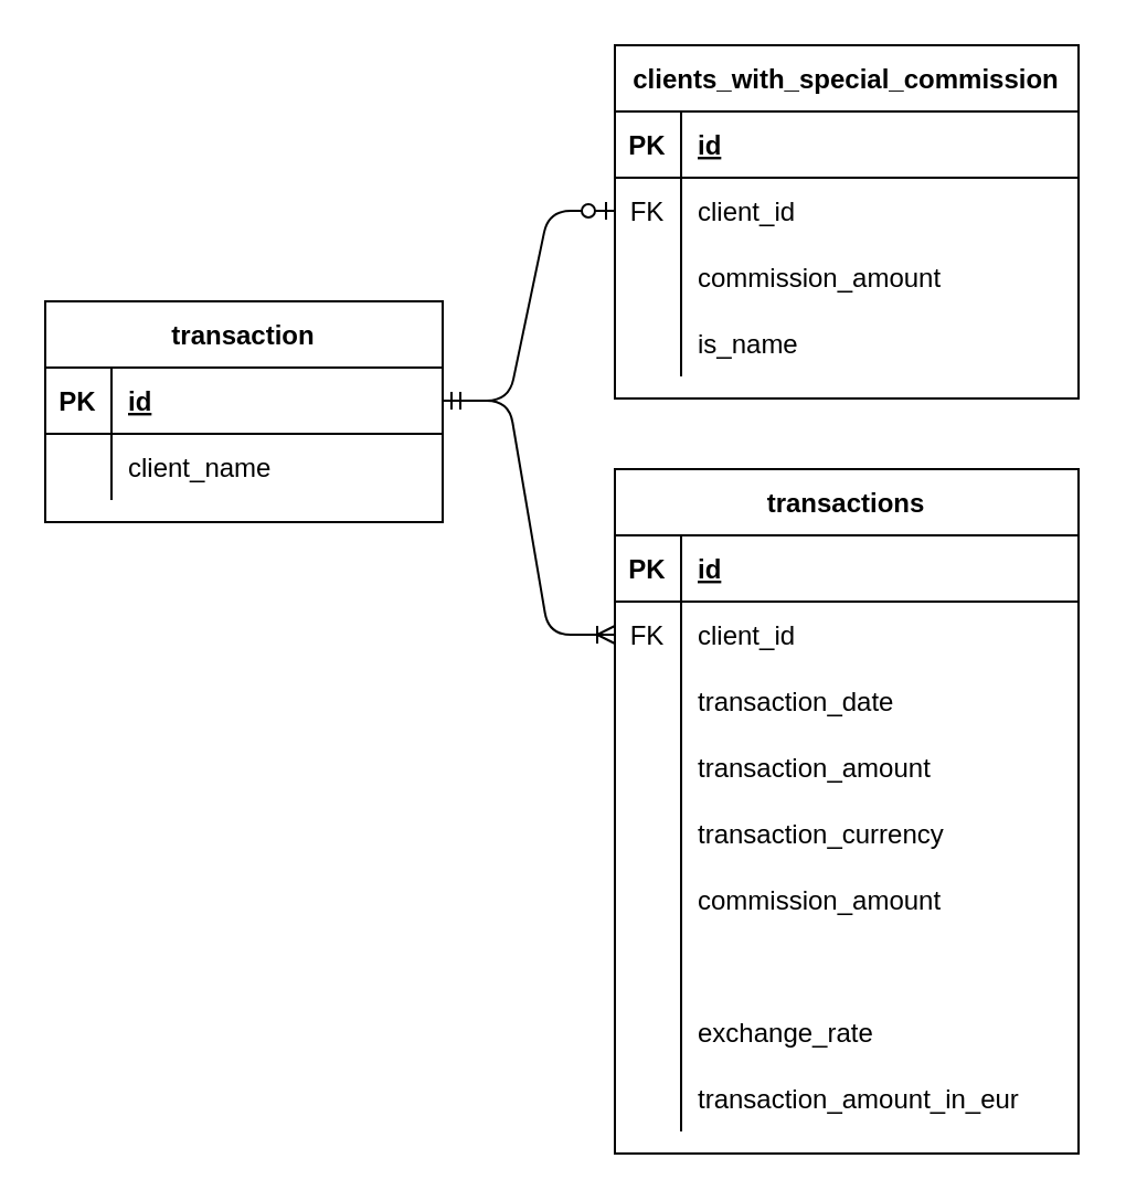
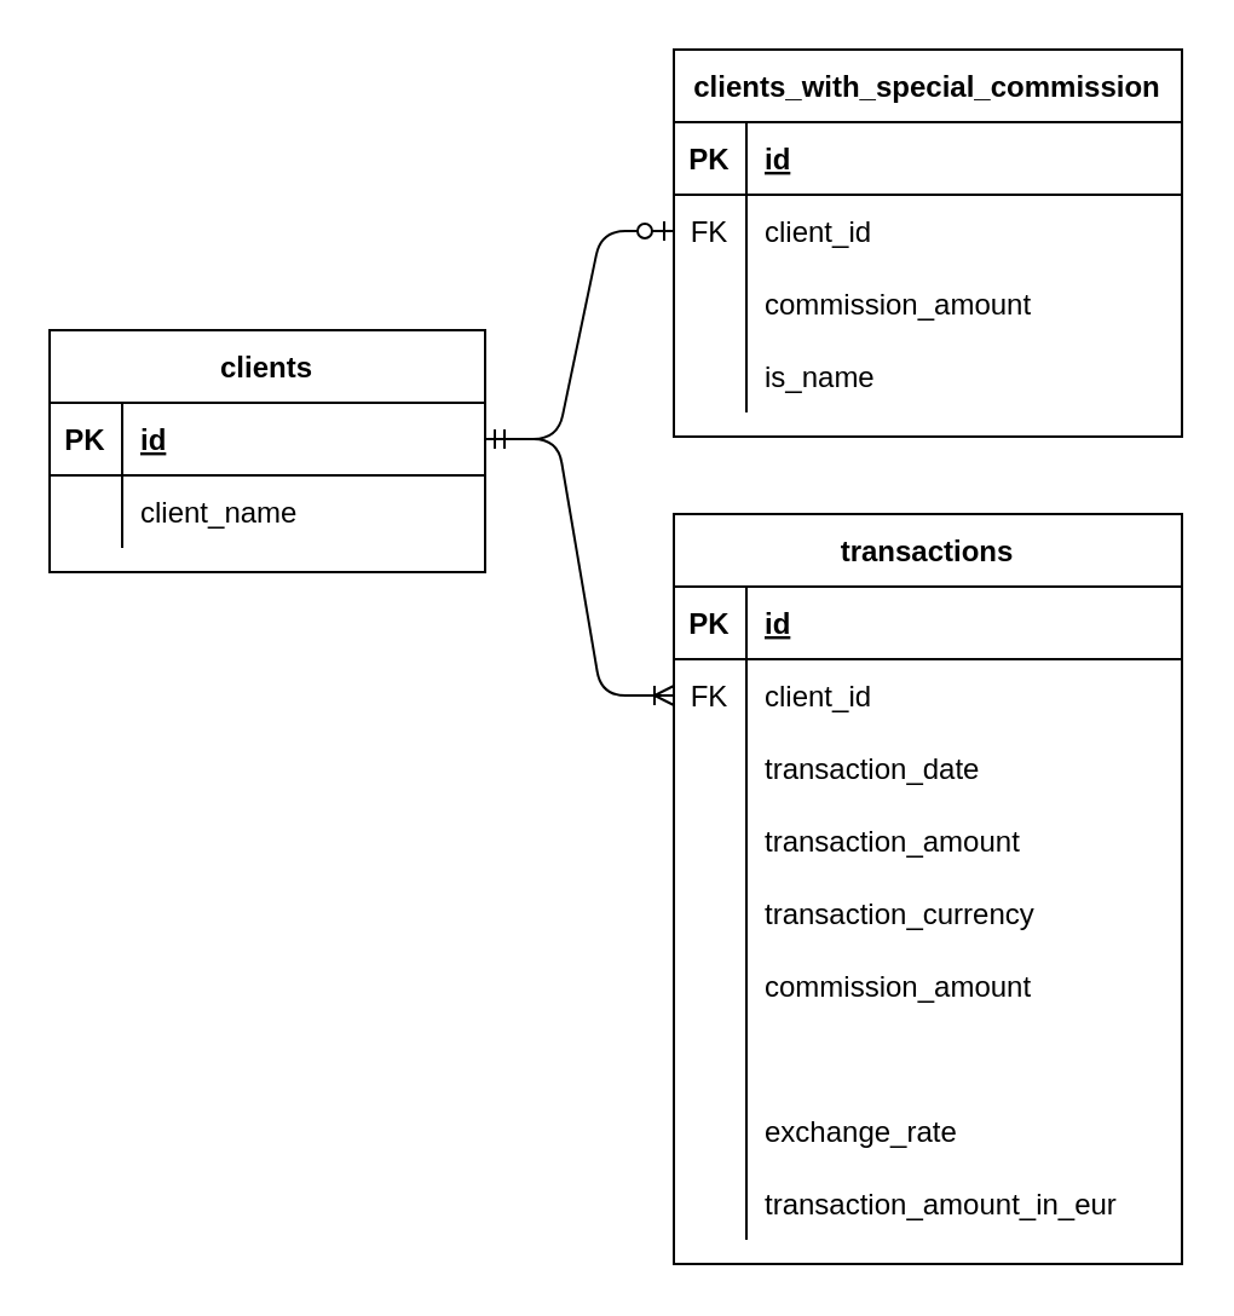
  <mxCell id="0" />
  <mxCell id="1" parent="0" />
- <mxCell id="2" value="transaction" style="shape=table;startSize=30;container=1;collapsible=1;childLayout=tableLayout;fixedRows=1;rowLines=0;fontStyle=1;align=center;resizeLast=1;" parent="1" vertex="1"><mxGeometry x="20" y="136" width="180" height="100" as="geometry" /></mxCell>
+ <mxCell id="2" value="clients" style="shape=table;startSize=30;container=1;collapsible=1;childLayout=tableLayout;fixedRows=1;rowLines=0;fontStyle=1;align=center;resizeLast=1;" parent="1" vertex="1"><mxGeometry x="20" y="136" width="180" height="100" as="geometry" /></mxCell>
  <mxCell id="3" value="" style="shape=partialRectangle;collapsible=0;dropTarget=0;pointerEvents=0;fillColor=none;top=0;left=0;bottom=1;right=0;points=[[0,0.5],[1,0.5]];portConstraint=eastwest;" parent="2" vertex="1"><mxGeometry y="30" width="180" height="30" as="geometry" /></mxCell>
  <mxCell id="4" value="PK" style="shape=partialRectangle;connectable=0;fillColor=none;top=0;left=0;bottom=0;right=0;fontStyle=1;overflow=hidden;" parent="3" vertex="1"><mxGeometry width="30" height="30" as="geometry" /></mxCell>
  <mxCell id="5" value="id" style="shape=partialRectangle;connectable=0;fillColor=none;top=0;left=0;bottom=0;right=0;align=left;spacingLeft=6;fontStyle=5;overflow=hidden;" parent="3" vertex="1"><mxGeometry x="30" width="150" height="30" as="geometry" /></mxCell>
  <mxCell id="6" value="" style="shape=partialRectangle;collapsible=0;dropTarget=0;pointerEvents=0;fillColor=none;top=0;left=0;bottom=0;right=0;points=[[0,0.5],[1,0.5]];portConstraint=eastwest;" parent="2" vertex="1"><mxGeometry y="60" width="180" height="30" as="geometry" /></mxCell>
  <mxCell id="7" value="" style="shape=partialRectangle;connectable=0;fillColor=none;top=0;left=0;bottom=0;right=0;editable=1;overflow=hidden;" parent="6" vertex="1"><mxGeometry width="30" height="30" as="geometry" /></mxCell>
  <mxCell id="8" value="client_name" style="shape=partialRectangle;connectable=0;fillColor=none;top=0;left=0;bottom=0;right=0;align=left;spacingLeft=6;overflow=hidden;" parent="6" vertex="1"><mxGeometry x="30" width="150" height="30" as="geometry" /></mxCell>
  <mxCell id="9" value="clients_with_special_commission" style="shape=table;startSize=30;container=1;collapsible=1;childLayout=tableLayout;fixedRows=1;rowLines=0;fontStyle=1;align=center;resizeLast=1;" parent="1" vertex="1"><mxGeometry x="278" y="20" width="210" height="160" as="geometry" /></mxCell>
  <mxCell id="10" value="" style="shape=partialRectangle;collapsible=0;dropTarget=0;pointerEvents=0;fillColor=none;top=0;left=0;bottom=1;right=0;points=[[0,0.5],[1,0.5]];portConstraint=eastwest;" parent="9" vertex="1"><mxGeometry y="30" width="210" height="30" as="geometry" /></mxCell>
  <mxCell id="11" value="PK" style="shape=partialRectangle;connectable=0;fillColor=none;top=0;left=0;bottom=0;right=0;fontStyle=1;overflow=hidden;" parent="10" vertex="1"><mxGeometry width="30" height="30" as="geometry" /></mxCell>
  <mxCell id="12" value="id" style="shape=partialRectangle;connectable=0;fillColor=none;top=0;left=0;bottom=0;right=0;align=left;spacingLeft=6;fontStyle=5;overflow=hidden;" parent="10" vertex="1"><mxGeometry x="30" width="180" height="30" as="geometry" /></mxCell>
  <mxCell id="13" value="" style="shape=partialRectangle;collapsible=0;dropTarget=0;pointerEvents=0;fillColor=none;top=0;left=0;bottom=0;right=0;points=[[0,0.5],[1,0.5]];portConstraint=eastwest;" parent="9" vertex="1"><mxGeometry y="60" width="210" height="30" as="geometry" /></mxCell>
  <mxCell id="14" value="FK" style="shape=partialRectangle;connectable=0;fillColor=none;top=0;left=0;bottom=0;right=0;editable=1;overflow=hidden;" parent="13" vertex="1"><mxGeometry width="30" height="30" as="geometry" /></mxCell>
  <mxCell id="15" value="client_id" style="shape=partialRectangle;connectable=0;fillColor=none;top=0;left=0;bottom=0;right=0;align=left;spacingLeft=6;overflow=hidden;" parent="13" vertex="1"><mxGeometry x="30" width="180" height="30" as="geometry" /></mxCell>
  <mxCell id="16" value="" style="shape=partialRectangle;collapsible=0;dropTarget=0;pointerEvents=0;fillColor=none;top=0;left=0;bottom=0;right=0;points=[[0,0.5],[1,0.5]];portConstraint=eastwest;" parent="9" vertex="1"><mxGeometry y="90" width="210" height="30" as="geometry" /></mxCell>
  <mxCell id="17" value="" style="shape=partialRectangle;connectable=0;fillColor=none;top=0;left=0;bottom=0;right=0;editable=1;overflow=hidden;" parent="16" vertex="1"><mxGeometry width="30" height="30" as="geometry" /></mxCell>
  <mxCell id="18" value="commission_amount" style="shape=partialRectangle;connectable=0;fillColor=none;top=0;left=0;bottom=0;right=0;align=left;spacingLeft=6;overflow=hidden;" parent="16" vertex="1"><mxGeometry x="30" width="180" height="30" as="geometry" /></mxCell>
  <mxCell id="19" value="" style="shape=partialRectangle;collapsible=0;dropTarget=0;pointerEvents=0;fillColor=none;top=0;left=0;bottom=0;right=0;points=[[0,0.5],[1,0.5]];portConstraint=eastwest;" parent="9" vertex="1"><mxGeometry y="120" width="210" height="30" as="geometry" /></mxCell>
  <mxCell id="20" value="" style="shape=partialRectangle;connectable=0;fillColor=none;top=0;left=0;bottom=0;right=0;editable=1;overflow=hidden;" parent="19" vertex="1"><mxGeometry width="30" height="30" as="geometry" /></mxCell>
  <mxCell id="21" value="is_name" style="shape=partialRectangle;connectable=0;fillColor=none;top=0;left=0;bottom=0;right=0;align=left;spacingLeft=6;overflow=hidden;" parent="19" vertex="1"><mxGeometry x="30" width="180" height="30" as="geometry" /></mxCell>
  <mxCell id="22" value="" style="edgeStyle=entityRelationEdgeStyle;fontSize=12;html=1;endArrow=ERzeroToOne;startArrow=ERmandOne;" parent="1" source="3" target="13" edge="1"><mxGeometry width="100" height="100" relative="1" as="geometry"><mxPoint x="308" y="332" as="sourcePoint" /><mxPoint x="408" y="232" as="targetPoint" /></mxGeometry></mxCell>
  <mxCell id="23" value="transactions" style="shape=table;startSize=30;container=1;collapsible=1;childLayout=tableLayout;fixedRows=1;rowLines=0;fontStyle=1;align=center;resizeLast=1;" parent="1" vertex="1"><mxGeometry x="278" y="212" width="210" height="310" as="geometry" /></mxCell>
  <mxCell id="24" value="" style="shape=partialRectangle;collapsible=0;dropTarget=0;pointerEvents=0;fillColor=none;top=0;left=0;bottom=1;right=0;points=[[0,0.5],[1,0.5]];portConstraint=eastwest;" parent="23" vertex="1"><mxGeometry y="30" width="210" height="30" as="geometry" /></mxCell>
  <mxCell id="25" value="PK" style="shape=partialRectangle;connectable=0;fillColor=none;top=0;left=0;bottom=0;right=0;fontStyle=1;overflow=hidden;" parent="24" vertex="1"><mxGeometry width="30" height="30" as="geometry" /></mxCell>
  <mxCell id="26" value="id" style="shape=partialRectangle;connectable=0;fillColor=none;top=0;left=0;bottom=0;right=0;align=left;spacingLeft=6;fontStyle=5;overflow=hidden;" parent="24" vertex="1"><mxGeometry x="30" width="180" height="30" as="geometry" /></mxCell>
  <mxCell id="27" value="" style="shape=partialRectangle;collapsible=0;dropTarget=0;pointerEvents=0;fillColor=none;top=0;left=0;bottom=0;right=0;points=[[0,0.5],[1,0.5]];portConstraint=eastwest;" parent="23" vertex="1"><mxGeometry y="60" width="210" height="30" as="geometry" /></mxCell>
  <mxCell id="28" value="FK" style="shape=partialRectangle;connectable=0;fillColor=none;top=0;left=0;bottom=0;right=0;editable=1;overflow=hidden;" parent="27" vertex="1"><mxGeometry width="30" height="30" as="geometry" /></mxCell>
  <mxCell id="29" value="client_id" style="shape=partialRectangle;connectable=0;fillColor=none;top=0;left=0;bottom=0;right=0;align=left;spacingLeft=6;overflow=hidden;" parent="27" vertex="1"><mxGeometry x="30" width="180" height="30" as="geometry" /></mxCell>
  <mxCell id="30" value="" style="shape=partialRectangle;collapsible=0;dropTarget=0;pointerEvents=0;fillColor=none;top=0;left=0;bottom=0;right=0;points=[[0,0.5],[1,0.5]];portConstraint=eastwest;" parent="23" vertex="1"><mxGeometry y="90" width="210" height="30" as="geometry" /></mxCell>
  <mxCell id="31" value="" style="shape=partialRectangle;connectable=0;fillColor=none;top=0;left=0;bottom=0;right=0;editable=1;overflow=hidden;" parent="30" vertex="1"><mxGeometry width="30" height="30" as="geometry" /></mxCell>
  <mxCell id="32" value="transaction_date" style="shape=partialRectangle;connectable=0;fillColor=none;top=0;left=0;bottom=0;right=0;align=left;spacingLeft=6;overflow=hidden;" parent="30" vertex="1"><mxGeometry x="30" width="180" height="30" as="geometry" /></mxCell>
  <mxCell id="33" value="" style="shape=partialRectangle;collapsible=0;dropTarget=0;pointerEvents=0;fillColor=none;top=0;left=0;bottom=0;right=0;points=[[0,0.5],[1,0.5]];portConstraint=eastwest;" parent="23" vertex="1"><mxGeometry y="120" width="210" height="30" as="geometry" /></mxCell>
  <mxCell id="34" value="" style="shape=partialRectangle;connectable=0;fillColor=none;top=0;left=0;bottom=0;right=0;editable=1;overflow=hidden;" parent="33" vertex="1"><mxGeometry width="30" height="30" as="geometry" /></mxCell>
  <mxCell id="35" value="transaction_amount" style="shape=partialRectangle;connectable=0;fillColor=none;top=0;left=0;bottom=0;right=0;align=left;spacingLeft=6;overflow=hidden;" parent="33" vertex="1"><mxGeometry x="30" width="180" height="30" as="geometry" /></mxCell>
  <mxCell id="36" value="" style="shape=partialRectangle;collapsible=0;dropTarget=0;pointerEvents=0;fillColor=none;top=0;left=0;bottom=0;right=0;points=[[0,0.5],[1,0.5]];portConstraint=eastwest;" parent="23" vertex="1"><mxGeometry y="150" width="210" height="30" as="geometry" /></mxCell>
  <mxCell id="37" value="" style="shape=partialRectangle;connectable=0;fillColor=none;top=0;left=0;bottom=0;right=0;editable=1;overflow=hidden;" parent="36" vertex="1"><mxGeometry width="30" height="30" as="geometry" /></mxCell>
  <mxCell id="38" value="transaction_currency" style="shape=partialRectangle;connectable=0;fillColor=none;top=0;left=0;bottom=0;right=0;align=left;spacingLeft=6;overflow=hidden;" parent="36" vertex="1"><mxGeometry x="30" width="180" height="30" as="geometry" /></mxCell>
  <mxCell id="39" value="" style="shape=partialRectangle;collapsible=0;dropTarget=0;pointerEvents=0;fillColor=none;top=0;left=0;bottom=0;right=0;points=[[0,0.5],[1,0.5]];portConstraint=eastwest;" parent="23" vertex="1"><mxGeometry y="180" width="210" height="30" as="geometry" /></mxCell>
  <mxCell id="40" value="" style="shape=partialRectangle;connectable=0;fillColor=none;top=0;left=0;bottom=0;right=0;editable=1;overflow=hidden;" parent="39" vertex="1"><mxGeometry width="30" height="30" as="geometry" /></mxCell>
  <mxCell id="41" value="commission_amount" style="shape=partialRectangle;connectable=0;fillColor=none;top=0;left=0;bottom=0;right=0;align=left;spacingLeft=6;overflow=hidden;" parent="39" vertex="1"><mxGeometry x="30" width="180" height="30" as="geometry" /></mxCell>
  <mxCell id="42" value="" style="shape=partialRectangle;collapsible=0;dropTarget=0;pointerEvents=0;fillColor=none;top=0;left=0;bottom=0;right=0;points=[[0,0.5],[1,0.5]];portConstraint=eastwest;" parent="23" vertex="1"><mxGeometry y="210" width="210" height="30" as="geometry" /></mxCell>
  <mxCell id="43" value="" style="shape=partialRectangle;connectable=0;fillColor=none;top=0;left=0;bottom=0;right=0;editable=1;overflow=hidden;" parent="42" vertex="1"><mxGeometry width="30" height="30" as="geometry" /></mxCell>
  <mxCell id="44" value="" style="shape=partialRectangle;collapsible=0;dropTarget=0;pointerEvents=0;fillColor=none;top=0;left=0;bottom=0;right=0;points=[[0,0.5],[1,0.5]];portConstraint=eastwest;" parent="23" vertex="1"><mxGeometry y="240" width="210" height="30" as="geometry" /></mxCell>
  <mxCell id="45" value="" style="shape=partialRectangle;connectable=0;fillColor=none;top=0;left=0;bottom=0;right=0;editable=1;overflow=hidden;" parent="44" vertex="1"><mxGeometry width="30" height="30" as="geometry" /></mxCell>
  <mxCell id="46" value="exchange_rate" style="shape=partialRectangle;connectable=0;fillColor=none;top=0;left=0;bottom=0;right=0;align=left;spacingLeft=6;overflow=hidden;" parent="44" vertex="1"><mxGeometry x="30" width="180" height="30" as="geometry" /></mxCell>
  <mxCell id="47" value="" style="shape=partialRectangle;collapsible=0;dropTarget=0;pointerEvents=0;fillColor=none;top=0;left=0;bottom=0;right=0;points=[[0,0.5],[1,0.5]];portConstraint=eastwest;" parent="23" vertex="1"><mxGeometry y="270" width="210" height="30" as="geometry" /></mxCell>
  <mxCell id="48" value="" style="shape=partialRectangle;connectable=0;fillColor=none;top=0;left=0;bottom=0;right=0;editable=1;overflow=hidden;" parent="47" vertex="1"><mxGeometry width="30" height="30" as="geometry" /></mxCell>
  <mxCell id="49" value="transaction_amount_in_eur" style="shape=partialRectangle;connectable=0;fillColor=none;top=0;left=0;bottom=0;right=0;align=left;spacingLeft=6;overflow=hidden;" parent="47" vertex="1"><mxGeometry x="30" width="180" height="30" as="geometry" /></mxCell>
  <mxCell id="50" value="" style="edgeStyle=entityRelationEdgeStyle;fontSize=12;html=1;endArrow=ERoneToMany;" parent="1" source="3" target="27" edge="1"><mxGeometry width="100" height="100" relative="1" as="geometry"><mxPoint x="338" y="182" as="sourcePoint" /><mxPoint x="438" y="82" as="targetPoint" /></mxGeometry></mxCell>
